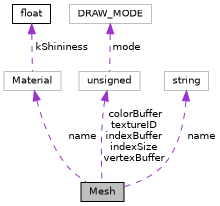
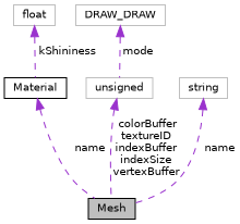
  digraph {
    node [color=grey75 fontname=Helvetica fontsize=10 shape=record]
    edge [color=darkorchid3 dir=back fontname=Helvetica fontsize=10 labelfontname=Helvetica labelfontsize=10 style=dashed]
    n1 [color=black fillcolor=grey75 fontcolor=black height=0.2 label=Mesh style=filled width=0.4]
-   n2 [height=0.2 label=Material width=0.4]
-   n3 [color=black height=0.2 label=float width=0.4]
-   n4 [height=0.2 label=DRAW_MODE width=0.4]
+   n2 [color=black height=0.2 label=Material width=0.4]
+   n3 [height=0.2 label=float width=0.4]
+   n4 [height=0.2 label=DRAW_DRAW width=0.4]
    n5 [height=0.2 label=unsigned width=0.4]
    n6 [height=0.2 label=string width=0.4]
    n2 -> n1 [label=" name"]
    n3 -> n2 [label=" kShininess"]
    n4 -> n5 [label=" mode"]
    n5 -> n1 [label=" colorBuffer\ntextureID\nindexBuffer\nindexSize\nvertexBuffer"]
    n6 -> n1 [label=" name"]
  }
